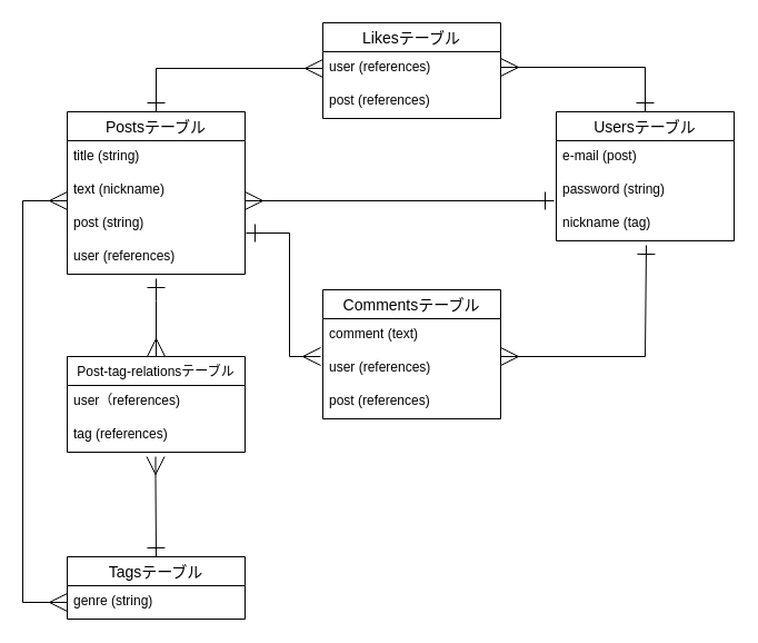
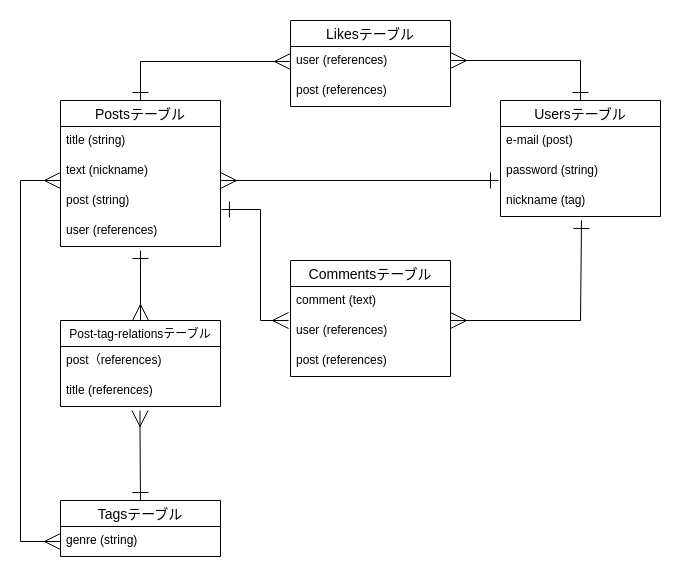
  <mxCell id="0" />
  <mxCell id="1" parent="0" />
  <mxCell id="2" value="Postsテーブル" style="swimlane;fontStyle=0;childLayout=stackLayout;horizontal=1;startSize=26;horizontalStack=0;resizeParent=1;resizeParentMax=0;resizeLast=0;collapsible=1;marginBottom=0;align=center;fontSize=14;" vertex="1" parent="1"><mxGeometry x="60" y="100" width="160" height="146" as="geometry" /></mxCell>
  <mxCell id="3" value="title (string)" style="text;strokeColor=none;fillColor=none;spacingLeft=4;spacingRight=4;overflow=hidden;rotatable=0;points=[[0,0.5],[1,0.5]];portConstraint=eastwest;fontSize=12;" vertex="1" parent="2"><mxGeometry y="26" width="160" height="30" as="geometry" /></mxCell>
  <mxCell id="4" value="text (nickname)&#10;" style="text;strokeColor=none;fillColor=none;spacingLeft=4;spacingRight=4;overflow=hidden;rotatable=0;points=[[0,0.5],[1,0.5]];portConstraint=eastwest;fontSize=12;" vertex="1" parent="2"><mxGeometry y="56" width="160" height="30" as="geometry" /></mxCell>
  <mxCell id="5" value="post (string)" style="text;strokeColor=none;fillColor=none;spacingLeft=4;spacingRight=4;overflow=hidden;rotatable=0;points=[[0,0.5],[1,0.5]];portConstraint=eastwest;fontSize=12;" vertex="1" parent="2"><mxGeometry y="86" width="160" height="30" as="geometry" /></mxCell>
  <mxCell id="6" value="user (references)" style="text;strokeColor=none;fillColor=none;spacingLeft=4;spacingRight=4;overflow=hidden;rotatable=0;points=[[0,0.5],[1,0.5]];portConstraint=eastwest;fontSize=12;" vertex="1" parent="2"><mxGeometry y="116" width="160" height="30" as="geometry" /></mxCell>
  <mxCell id="7" value="Likesテーブル" style="swimlane;fontStyle=0;childLayout=stackLayout;horizontal=1;startSize=26;horizontalStack=0;resizeParent=1;resizeParentMax=0;resizeLast=0;collapsible=1;marginBottom=0;align=center;fontSize=14;" vertex="1" parent="1"><mxGeometry x="290" y="20" width="160" height="86" as="geometry" /></mxCell>
  <mxCell id="8" value="user (references)" style="text;strokeColor=none;fillColor=none;spacingLeft=4;spacingRight=4;overflow=hidden;rotatable=0;points=[[0,0.5],[1,0.5]];portConstraint=eastwest;fontSize=12;" vertex="1" parent="7"><mxGeometry y="26" width="160" height="30" as="geometry" /></mxCell>
  <mxCell id="9" value="post (references)" style="text;strokeColor=none;fillColor=none;spacingLeft=4;spacingRight=4;overflow=hidden;rotatable=0;points=[[0,0.5],[1,0.5]];portConstraint=eastwest;fontSize=12;" vertex="1" parent="7"><mxGeometry y="56" width="160" height="30" as="geometry" /></mxCell>
  <mxCell id="10" value="Post-tag-relationsテーブル" style="swimlane;fontStyle=0;childLayout=stackLayout;horizontal=1;startSize=26;horizontalStack=0;resizeParent=1;resizeParentMax=0;resizeLast=0;collapsible=1;marginBottom=0;align=center;fontSize=12;" vertex="1" parent="1"><mxGeometry x="60" y="320" width="160" height="86" as="geometry" /></mxCell>
- <mxCell id="11" value="user（references)" style="text;strokeColor=none;fillColor=none;spacingLeft=4;spacingRight=4;overflow=hidden;rotatable=0;points=[[0,0.5],[1,0.5]];portConstraint=eastwest;fontSize=12;" vertex="1" parent="10"><mxGeometry y="26" width="160" height="30" as="geometry" /></mxCell>
- <mxCell id="12" value="tag (references)" style="text;strokeColor=none;fillColor=none;spacingLeft=4;spacingRight=4;overflow=hidden;rotatable=0;points=[[0,0.5],[1,0.5]];portConstraint=eastwest;fontSize=12;" vertex="1" parent="10"><mxGeometry y="56" width="160" height="30" as="geometry" /></mxCell>
+ <mxCell id="11" value="post（references)" style="text;strokeColor=none;fillColor=none;spacingLeft=4;spacingRight=4;overflow=hidden;rotatable=0;points=[[0,0.5],[1,0.5]];portConstraint=eastwest;fontSize=12;" vertex="1" parent="10"><mxGeometry y="26" width="160" height="30" as="geometry" /></mxCell>
+ <mxCell id="12" value="title (references)" style="text;strokeColor=none;fillColor=none;spacingLeft=4;spacingRight=4;overflow=hidden;rotatable=0;points=[[0,0.5],[1,0.5]];portConstraint=eastwest;fontSize=12;" vertex="1" parent="10"><mxGeometry y="56" width="160" height="30" as="geometry" /></mxCell>
  <mxCell id="13" value="Tagsテーブル" style="swimlane;fontStyle=0;childLayout=stackLayout;horizontal=1;startSize=26;horizontalStack=0;resizeParent=1;resizeParentMax=0;resizeLast=0;collapsible=1;marginBottom=0;align=center;fontSize=14;" vertex="1" parent="1"><mxGeometry x="60" y="500" width="160" height="56" as="geometry" /></mxCell>
  <mxCell id="14" value="genre (string)" style="text;strokeColor=none;fillColor=none;spacingLeft=4;spacingRight=4;overflow=hidden;rotatable=0;points=[[0,0.5],[1,0.5]];portConstraint=eastwest;fontSize=12;" vertex="1" parent="13"><mxGeometry y="26" width="160" height="30" as="geometry" /></mxCell>
  <mxCell id="15" value="Usersテーブル" style="swimlane;fontStyle=0;childLayout=stackLayout;horizontal=1;startSize=26;horizontalStack=0;resizeParent=1;resizeParentMax=0;resizeLast=0;collapsible=1;marginBottom=0;align=center;fontSize=14;" vertex="1" parent="1"><mxGeometry x="500" y="100" width="160" height="116" as="geometry" /></mxCell>
  <mxCell id="16" value="e-mail (post)" style="text;strokeColor=none;fillColor=none;spacingLeft=4;spacingRight=4;overflow=hidden;rotatable=0;points=[[0,0.5],[1,0.5]];portConstraint=eastwest;fontSize=12;" vertex="1" parent="15"><mxGeometry y="26" width="160" height="30" as="geometry" /></mxCell>
  <mxCell id="17" value="password (string)" style="text;strokeColor=none;fillColor=none;spacingLeft=4;spacingRight=4;overflow=hidden;rotatable=0;points=[[0,0.5],[1,0.5]];portConstraint=eastwest;fontSize=12;" vertex="1" parent="15"><mxGeometry y="56" width="160" height="30" as="geometry" /></mxCell>
  <mxCell id="18" value="nickname (tag)" style="text;strokeColor=none;fillColor=none;spacingLeft=4;spacingRight=4;overflow=hidden;rotatable=0;points=[[0,0.5],[1,0.5]];portConstraint=eastwest;fontSize=12;" vertex="1" parent="15"><mxGeometry y="86" width="160" height="30" as="geometry" /></mxCell>
  <mxCell id="19" value="Commentsテーブル" style="swimlane;fontStyle=0;childLayout=stackLayout;horizontal=1;startSize=26;horizontalStack=0;resizeParent=1;resizeParentMax=0;resizeLast=0;collapsible=1;marginBottom=0;align=center;fontSize=14;" vertex="1" parent="1"><mxGeometry x="290" y="260" width="160" height="116" as="geometry" /></mxCell>
  <mxCell id="20" value="comment (text)" style="text;strokeColor=none;fillColor=none;spacingLeft=4;spacingRight=4;overflow=hidden;rotatable=0;points=[[0,0.5],[1,0.5]];portConstraint=eastwest;fontSize=12;" vertex="1" parent="19"><mxGeometry y="26" width="160" height="30" as="geometry" /></mxCell>
  <mxCell id="21" value="user (references)" style="text;strokeColor=none;fillColor=none;spacingLeft=4;spacingRight=4;overflow=hidden;rotatable=0;points=[[0,0.5],[1,0.5]];portConstraint=eastwest;fontSize=12;" vertex="1" parent="19"><mxGeometry y="56" width="160" height="30" as="geometry" /></mxCell>
  <mxCell id="22" value="post (references)" style="text;strokeColor=none;fillColor=none;spacingLeft=4;spacingRight=4;overflow=hidden;rotatable=0;points=[[0,0.5],[1,0.5]];portConstraint=eastwest;fontSize=12;" vertex="1" parent="19"><mxGeometry y="86" width="160" height="30" as="geometry" /></mxCell>
  <mxCell id="23" value="" style="endArrow=ERone;html=1;rounded=0;fontSize=12;endFill=0;endSize=14;startArrow=ERmany;startFill=0;startSize=14;" edge="1" parent="1"><mxGeometry relative="1" as="geometry"><mxPoint x="220" y="180" as="sourcePoint" /><mxPoint x="498" y="180" as="targetPoint" /></mxGeometry></mxCell>
  <mxCell id="24" value="" style="endArrow=ERmany;html=1;rounded=0;fontSize=12;exitX=0.5;exitY=0;exitDx=0;exitDy=0;endFill=0;endSize=14;startArrow=ERone;startFill=0;startSize=14;entryX=0;entryY=0.5;entryDx=0;entryDy=0;" edge="1" parent="1" source="2" target="8"><mxGeometry relative="1" as="geometry"><mxPoint x="90" y="70" as="sourcePoint" /><mxPoint x="368" y="70" as="targetPoint" /><Array as="points"><mxPoint x="140" y="61" /></Array></mxGeometry></mxCell>
  <mxCell id="25" value="" style="endArrow=ERone;html=1;rounded=0;fontSize=12;endFill=0;endSize=14;startArrow=ERmany;startFill=0;startSize=14;entryX=0.5;entryY=0;entryDx=0;entryDy=0;" edge="1" parent="1" target="15"><mxGeometry relative="1" as="geometry"><mxPoint x="450" y="60" as="sourcePoint" /><mxPoint x="718" y="60" as="targetPoint" /><Array as="points"><mxPoint x="580" y="60" /></Array></mxGeometry></mxCell>
  <mxCell id="26" value="" style="endArrow=ERone;html=1;rounded=0;fontSize=12;endFill=0;endSize=14;startArrow=ERmany;startFill=0;startSize=14;" edge="1" parent="1"><mxGeometry relative="1" as="geometry"><mxPoint x="450" y="320" as="sourcePoint" /><mxPoint x="581" y="220" as="targetPoint" /><Array as="points"><mxPoint x="580" y="320" /></Array></mxGeometry></mxCell>
  <mxCell id="27" value="" style="endArrow=ERone;html=1;rounded=0;fontSize=12;endFill=0;endSize=14;startArrow=ERmany;startFill=0;startSize=14;entryX=1.006;entryY=0.767;entryDx=0;entryDy=0;entryPerimeter=0;" edge="1" parent="1" target="5"><mxGeometry relative="1" as="geometry"><mxPoint x="288" y="320" as="sourcePoint" /><mxPoint x="450" y="250" as="targetPoint" /><Array as="points"><mxPoint x="260" y="320" /><mxPoint x="260" y="209" /></Array></mxGeometry></mxCell>
  <mxCell id="28" value="" style="endArrow=ERone;html=1;rounded=0;fontSize=12;endFill=0;endSize=14;startArrow=ERmany;startFill=0;startSize=14;exitX=0.5;exitY=0;exitDx=0;exitDy=0;" edge="1" parent="1" source="10"><mxGeometry relative="1" as="geometry"><mxPoint x="270" y="410" as="sourcePoint" /><mxPoint x="140" y="250" as="targetPoint" /><Array as="points"><mxPoint x="140" y="270" /></Array></mxGeometry></mxCell>
  <mxCell id="29" value="" style="endArrow=ERone;html=1;rounded=0;fontSize=12;endFill=0;endSize=14;startArrow=ERmany;startFill=0;startSize=14;exitX=0.5;exitY=0;exitDx=0;exitDy=0;entryX=0.5;entryY=0;entryDx=0;entryDy=0;" edge="1" parent="1" target="13"><mxGeometry relative="1" as="geometry"><mxPoint x="139.5" y="410" as="sourcePoint" /><mxPoint x="139.5" y="480" as="targetPoint" /><Array as="points"><mxPoint x="139.5" y="430" /></Array></mxGeometry></mxCell>
  <mxCell id="30" value="" style="endArrow=ERmany;html=1;rounded=0;fontSize=12;endFill=0;endSize=14;startArrow=ERmany;startFill=0;startSize=14;entryX=0;entryY=0.5;entryDx=0;entryDy=0;" edge="1" parent="1" target="14"><mxGeometry relative="1" as="geometry"><mxPoint x="60" y="180" as="sourcePoint" /><mxPoint x="268" y="280" as="targetPoint" /><Array as="points"><mxPoint x="20" y="180" /><mxPoint x="20" y="541" /></Array></mxGeometry></mxCell>
